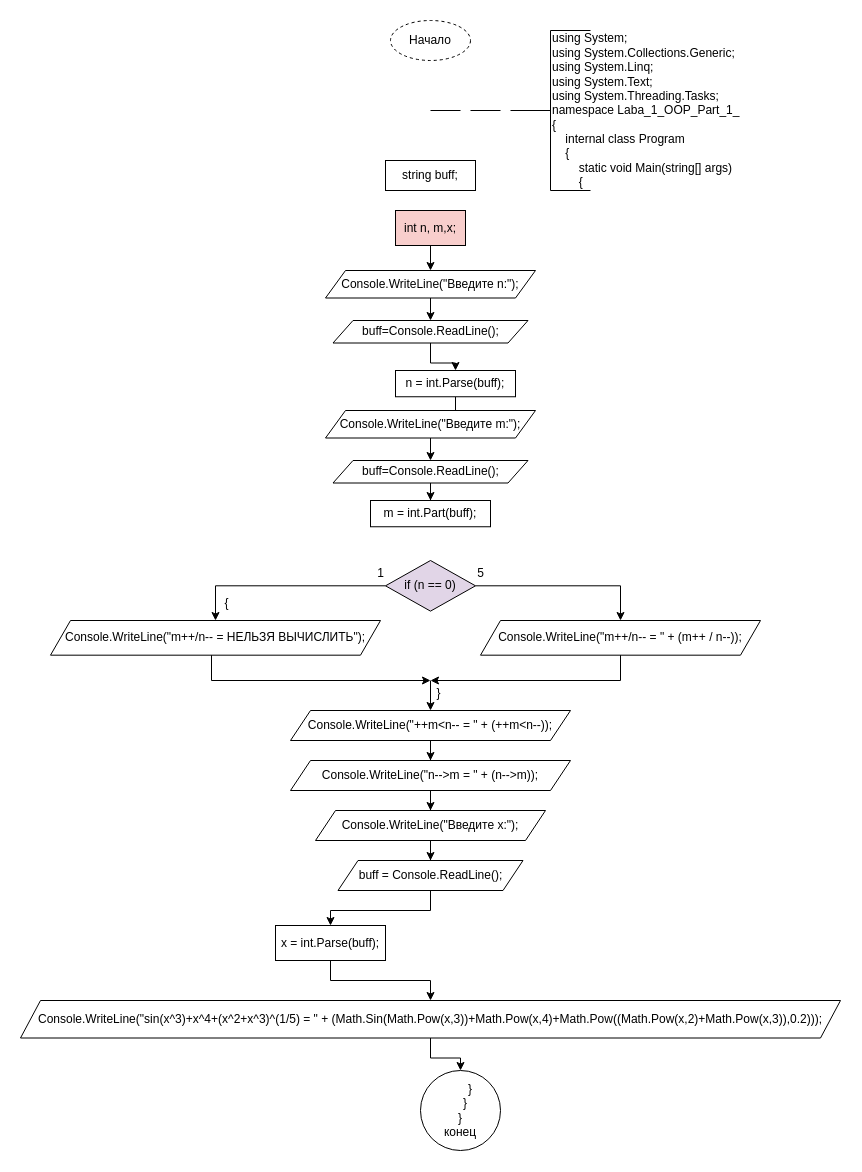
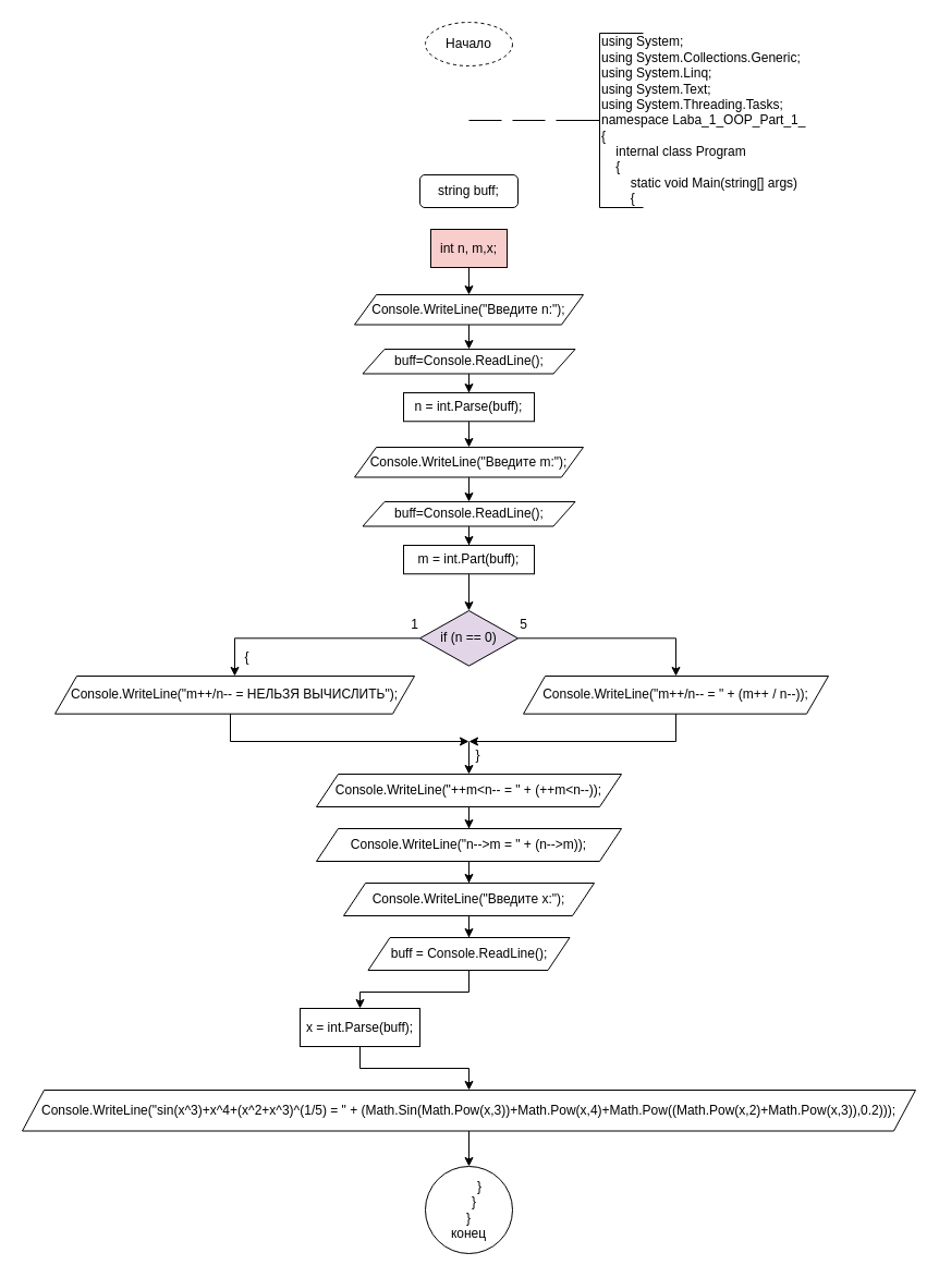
  <mxCell id="0" />
  <mxCell id="1" parent="0" />
  <mxCell id="2" value="Начало" style="ellipse;whiteSpace=wrap;html=1;dashed=1;" vertex="1" parent="1"><mxGeometry x="390" y="20" width="80" height="40" as="geometry" /></mxCell>
  <mxCell id="3" value="&lt;div&gt;using System;&lt;/div&gt;&lt;div&gt;using System.Collections.Generic;&lt;/div&gt;&lt;div&gt;using System.Linq;&lt;/div&gt;&lt;div&gt;using System.Text;&lt;/div&gt;&lt;div&gt;using System.Threading.Tasks;&lt;/div&gt;&lt;div&gt;&lt;div&gt;namespace Laba_1_OOP_Part_1_&lt;/div&gt;&lt;div&gt;{&lt;/div&gt;&lt;div&gt;&amp;nbsp; &amp;nbsp; internal class Program&lt;/div&gt;&lt;div&gt;&amp;nbsp; &amp;nbsp; {&lt;/div&gt;&lt;div&gt;&amp;nbsp; &amp;nbsp; &amp;nbsp; &amp;nbsp; static void Main(string[] args)&lt;/div&gt;&lt;div&gt;&amp;nbsp; &amp;nbsp; &amp;nbsp; &amp;nbsp; {&lt;/div&gt;&lt;/div&gt;" style="text;html=1;align=left;verticalAlign=middle;whiteSpace=wrap;rounded=0;" vertex="1" parent="1"><mxGeometry x="550" y="30" width="210" height="160" as="geometry" /></mxCell>
  <mxCell id="4" value="" style="endArrow=none;html=1;rounded=0;" edge="1" parent="1"><mxGeometry width="50" height="50" relative="1" as="geometry"><mxPoint x="590" y="190" as="sourcePoint" /><mxPoint x="550" y="190" as="targetPoint" /></mxGeometry></mxCell>
  <mxCell id="5" value="" style="endArrow=none;html=1;rounded=0;exitX=0;exitY=1;exitDx=0;exitDy=0;entryX=0;entryY=0;entryDx=0;entryDy=0;" edge="1" parent="1" source="3" target="3"><mxGeometry width="50" height="50" relative="1" as="geometry"><mxPoint x="460" y="120" as="sourcePoint" /><mxPoint x="510" y="70" as="targetPoint" /></mxGeometry></mxCell>
  <mxCell id="6" value="" style="endArrow=none;html=1;rounded=0;" edge="1" parent="1"><mxGeometry width="50" height="50" relative="1" as="geometry"><mxPoint x="550" y="30" as="sourcePoint" /><mxPoint x="590" y="30" as="targetPoint" /></mxGeometry></mxCell>
- <mxCell id="7" value="string buff;" style="whiteSpace=wrap;html=1;" vertex="1" parent="1"><mxGeometry x="385" y="160" width="90" height="30" as="geometry" /></mxCell>
+ <mxCell id="7" value="string buff;" style="whiteSpace=wrap;html=1;rounded=1;" vertex="1" parent="1"><mxGeometry x="385" y="160" width="90" height="30" as="geometry" /></mxCell>
  <mxCell id="8" value="" style="edgeStyle=orthogonalEdgeStyle;rounded=0;orthogonalLoop=1;jettySize=auto;html=1;" edge="1" parent="1" source="9" target="11"><mxGeometry relative="1" as="geometry" /></mxCell>
  <mxCell id="9" value="int n, m,x;" style="whiteSpace=wrap;html=1;fillColor=#f8cecc;" vertex="1" parent="1"><mxGeometry x="395" y="210" width="70" height="35" as="geometry" /></mxCell>
  <mxCell id="10" value="" style="edgeStyle=orthogonalEdgeStyle;rounded=0;orthogonalLoop=1;jettySize=auto;html=1;" edge="1" parent="1" source="11" target="13"><mxGeometry relative="1" as="geometry" /></mxCell>
  <mxCell id="11" value="Console.WriteLine(&quot;Введите n:&quot;);" style="shape=parallelogram;perimeter=parallelogramPerimeter;whiteSpace=wrap;html=1;fixedSize=1;" vertex="1" parent="1"><mxGeometry x="325" y="270" width="210" height="27.5" as="geometry" /></mxCell>
  <mxCell id="12" value="" style="edgeStyle=orthogonalEdgeStyle;rounded=0;orthogonalLoop=1;jettySize=auto;html=1;" edge="1" parent="1" source="13" target="15"><mxGeometry relative="1" as="geometry" /></mxCell>
  <mxCell id="13" value="buff=Console.ReadLine();" style="shape=parallelogram;perimeter=parallelogramPerimeter;whiteSpace=wrap;html=1;fixedSize=1;" vertex="1" parent="1"><mxGeometry x="332.5" y="320" width="195" height="22.5" as="geometry" /></mxCell>
  <mxCell id="14" value="" style="edgeStyle=orthogonalEdgeStyle;rounded=0;orthogonalLoop=1;jettySize=auto;html=1;" edge="1" parent="1" source="15" target="17"><mxGeometry relative="1" as="geometry" /></mxCell>
- <mxCell id="15" value="n = int.Parse(buff);" style="whiteSpace=wrap;html=1;" vertex="1" parent="1"><mxGeometry x="395" y="370" width="120" height="26.25" as="geometry" /></mxCell>
+ <mxCell id="15" value="n = int.Parse(buff);" style="whiteSpace=wrap;html=1;" vertex="1" parent="1"><mxGeometry x="370" y="360" width="120" height="26.25" as="geometry" /></mxCell>
  <mxCell id="16" value="" style="edgeStyle=orthogonalEdgeStyle;rounded=0;orthogonalLoop=1;jettySize=auto;html=1;" edge="1" parent="1" source="17" target="19"><mxGeometry relative="1" as="geometry" /></mxCell>
  <mxCell id="17" value="Console.WriteLine(&quot;Введите m:&quot;);" style="shape=parallelogram;perimeter=parallelogramPerimeter;whiteSpace=wrap;html=1;fixedSize=1;" vertex="1" parent="1"><mxGeometry x="325" y="410" width="210" height="27.5" as="geometry" /></mxCell>
  <mxCell id="18" value="" style="edgeStyle=orthogonalEdgeStyle;rounded=0;orthogonalLoop=1;jettySize=auto;html=1;" edge="1" parent="1" source="19" target="21"><mxGeometry relative="1" as="geometry" /></mxCell>
  <mxCell id="19" value="buff=Console.ReadLine();" style="shape=parallelogram;perimeter=parallelogramPerimeter;whiteSpace=wrap;html=1;fixedSize=1;" vertex="1" parent="1"><mxGeometry x="332.5" y="460" width="195" height="22.5" as="geometry" /></mxCell>
+ <mxCell id="20" value="" style="edgeStyle=orthogonalEdgeStyle;rounded=0;orthogonalLoop=1;jettySize=auto;html=1;" edge="1" parent="1" source="21" target="24"><mxGeometry relative="1" as="geometry" /></mxCell>
  <mxCell id="21" value="m = int.Part(buff);" style="whiteSpace=wrap;html=1;" vertex="1" parent="1"><mxGeometry x="370" y="500" width="120" height="26.25" as="geometry" /></mxCell>
  <mxCell id="22" value="" style="edgeStyle=orthogonalEdgeStyle;rounded=0;orthogonalLoop=1;jettySize=auto;html=1;" edge="1" parent="1" source="24" target="25"><mxGeometry relative="1" as="geometry" /></mxCell>
  <mxCell id="23" value="" style="edgeStyle=orthogonalEdgeStyle;rounded=0;orthogonalLoop=1;jettySize=auto;html=1;" edge="1" parent="1" source="24" target="27"><mxGeometry relative="1" as="geometry" /></mxCell>
  <mxCell id="24" value="if (n == 0)" style="rhombus;whiteSpace=wrap;html=1;fillColor=#e1d5e7;" vertex="1" parent="1"><mxGeometry x="385" y="560" width="90" height="50.63" as="geometry" /></mxCell>
  <mxCell id="25" value="Console.WriteLine(&quot;m++/n-- = НЕЛЬЗЯ ВЫЧИСЛИТЬ&quot;);" style="shape=parallelogram;perimeter=parallelogramPerimeter;whiteSpace=wrap;html=1;fixedSize=1;" vertex="1" parent="1"><mxGeometry x="50" y="620" width="330" height="34.68" as="geometry" /></mxCell>
  <mxCell id="26" value="1" style="text;html=1;align=center;verticalAlign=middle;resizable=0;points=[];autosize=1;strokeColor=none;fillColor=none;" vertex="1" parent="1"><mxGeometry x="365" y="558" width="30" height="30" as="geometry" /></mxCell>
  <mxCell id="27" value="Console.WriteLine(&quot;m++/n-- = &quot; + (m++ / n--));" style="shape=parallelogram;perimeter=parallelogramPerimeter;whiteSpace=wrap;html=1;fixedSize=1;" vertex="1" parent="1"><mxGeometry x="480" y="620" width="280" height="34.68" as="geometry" /></mxCell>
  <mxCell id="28" value="5" style="text;html=1;align=center;verticalAlign=middle;resizable=0;points=[];autosize=1;strokeColor=none;fillColor=none;" vertex="1" parent="1"><mxGeometry x="465" y="558" width="30" height="30" as="geometry" /></mxCell>
  <mxCell id="29" value="{" style="text;html=1;align=center;verticalAlign=middle;resizable=0;points=[];autosize=1;strokeColor=none;fillColor=none;" vertex="1" parent="1"><mxGeometry x="211" y="588" width="30" height="30" as="geometry" /></mxCell>
  <mxCell id="30" value="" style="endArrow=classic;html=1;rounded=0;" edge="1" parent="1"><mxGeometry width="50" height="50" relative="1" as="geometry"><mxPoint x="211" y="654.68" as="sourcePoint" /><mxPoint x="430" y="680" as="targetPoint" /><Array as="points"><mxPoint x="211" y="680" /></Array></mxGeometry></mxCell>
  <mxCell id="31" value="" style="endArrow=classic;html=1;rounded=0;" edge="1" parent="1"><mxGeometry width="50" height="50" relative="1" as="geometry"><mxPoint x="620" y="654.68" as="sourcePoint" /><mxPoint x="430" y="680" as="targetPoint" /><Array as="points"><mxPoint x="620" y="680" /></Array></mxGeometry></mxCell>
  <mxCell id="32" value="" style="endArrow=classic;html=1;rounded=0;" edge="1" parent="1" target="34"><mxGeometry width="50" height="50" relative="1" as="geometry"><mxPoint x="430" y="680" as="sourcePoint" /><mxPoint x="430" y="710" as="targetPoint" /></mxGeometry></mxCell>
  <mxCell id="33" value="" style="edgeStyle=orthogonalEdgeStyle;rounded=0;orthogonalLoop=1;jettySize=auto;html=1;" edge="1" parent="1" source="34" target="37"><mxGeometry relative="1" as="geometry" /></mxCell>
  <mxCell id="34" value="Console.WriteLine(&quot;++m&amp;lt;n-- = &quot; + (++m&amp;lt;n--));" style="shape=parallelogram;perimeter=parallelogramPerimeter;whiteSpace=wrap;html=1;fixedSize=1;" vertex="1" parent="1"><mxGeometry x="290" y="710" width="280" height="30" as="geometry" /></mxCell>
  <mxCell id="35" value="}" style="text;html=1;align=center;verticalAlign=middle;resizable=0;points=[];autosize=1;strokeColor=none;fillColor=none;" vertex="1" parent="1"><mxGeometry x="423" y="678" width="30" height="30" as="geometry" /></mxCell>
  <mxCell id="36" value="" style="edgeStyle=orthogonalEdgeStyle;rounded=0;orthogonalLoop=1;jettySize=auto;html=1;" edge="1" parent="1" source="37" target="39"><mxGeometry relative="1" as="geometry" /></mxCell>
  <mxCell id="37" value="Console.WriteLine(&quot;n--&gt;m = &quot; + (n--&gt;m));" style="shape=parallelogram;perimeter=parallelogramPerimeter;whiteSpace=wrap;html=1;fixedSize=1;" vertex="1" parent="1"><mxGeometry x="290" y="760" width="280" height="30" as="geometry" /></mxCell>
  <mxCell id="38" value="" style="edgeStyle=orthogonalEdgeStyle;rounded=0;orthogonalLoop=1;jettySize=auto;html=1;" edge="1" parent="1" source="39" target="41"><mxGeometry relative="1" as="geometry" /></mxCell>
  <mxCell id="39" value="Console.WriteLine(&quot;Введите x:&quot;);" style="shape=parallelogram;perimeter=parallelogramPerimeter;whiteSpace=wrap;html=1;fixedSize=1;" vertex="1" parent="1"><mxGeometry x="315" y="810" width="230" height="30" as="geometry" /></mxCell>
  <mxCell id="40" value="" style="edgeStyle=orthogonalEdgeStyle;rounded=0;orthogonalLoop=1;jettySize=auto;html=1;" edge="1" parent="1" source="41" target="43"><mxGeometry relative="1" as="geometry" /></mxCell>
  <mxCell id="41" value="buff = Console.ReadLine();" style="shape=parallelogram;perimeter=parallelogramPerimeter;whiteSpace=wrap;html=1;fixedSize=1;" vertex="1" parent="1"><mxGeometry x="337.5" y="860" width="185" height="30" as="geometry" /></mxCell>
  <mxCell id="42" value="" style="edgeStyle=orthogonalEdgeStyle;rounded=0;orthogonalLoop=1;jettySize=auto;html=1;" edge="1" parent="1" source="43" target="45"><mxGeometry relative="1" as="geometry" /></mxCell>
  <mxCell id="43" value="x = int.Parse(buff);" style="whiteSpace=wrap;html=1;" vertex="1" parent="1"><mxGeometry x="275" y="925" width="110" height="35" as="geometry" /></mxCell>
  <mxCell id="44" value="" style="edgeStyle=orthogonalEdgeStyle;rounded=0;orthogonalLoop=1;jettySize=auto;html=1;" edge="1" parent="1" source="45" target="46"><mxGeometry relative="1" as="geometry" /></mxCell>
  <mxCell id="45" value="Console.WriteLine(&quot;sin(x^3)+x^4+(x^2+x^3)^(1/5) = &quot; + (Math.Sin(Math.Pow(x,3))+Math.Pow(x,4)+Math.Pow((Math.Pow(x,2)+Math.Pow(x,3)),0.2)));" style="shape=parallelogram;perimeter=parallelogramPerimeter;whiteSpace=wrap;html=1;fixedSize=1;" vertex="1" parent="1"><mxGeometry x="20" y="1000" width="820" height="37.5" as="geometry" /></mxCell>
- <mxCell id="46" value="&amp;nbsp; &amp;nbsp; &amp;nbsp; }&lt;div&gt;&amp;nbsp; &amp;nbsp;}&lt;br&gt;}&lt;/div&gt;&lt;div&gt;конец&lt;/div&gt;" style="ellipse;whiteSpace=wrap;html=1;align=center;" vertex="1" parent="1"><mxGeometry x="420" y="1070" width="80" height="80" as="geometry" /></mxCell>
+ <mxCell id="46" value="&amp;nbsp; &amp;nbsp; &amp;nbsp; }&lt;div&gt;&amp;nbsp; &amp;nbsp;}&lt;br&gt;}&lt;/div&gt;&lt;div&gt;конец&lt;/div&gt;" style="ellipse;whiteSpace=wrap;html=1;align=center;" vertex="1" parent="1"><mxGeometry x="390" y="1070" width="80" height="80" as="geometry" /></mxCell>
  <mxCell id="47" value="" style="endArrow=none;html=1;rounded=0;" edge="1" parent="1"><mxGeometry width="50" height="50" relative="1" as="geometry"><mxPoint x="430" y="110" as="sourcePoint" /><mxPoint x="460" y="110" as="targetPoint" /></mxGeometry></mxCell>
  <mxCell id="48" value="" style="endArrow=none;html=1;rounded=0;" edge="1" parent="1"><mxGeometry width="50" height="50" relative="1" as="geometry"><mxPoint x="470" y="110" as="sourcePoint" /><mxPoint x="500" y="110" as="targetPoint" /></mxGeometry></mxCell>
  <mxCell id="49" value="" style="endArrow=none;html=1;rounded=0;" edge="1" parent="1"><mxGeometry width="50" height="50" relative="1" as="geometry"><mxPoint x="510" y="110" as="sourcePoint" /><mxPoint x="550" y="110" as="targetPoint" /></mxGeometry></mxCell>
